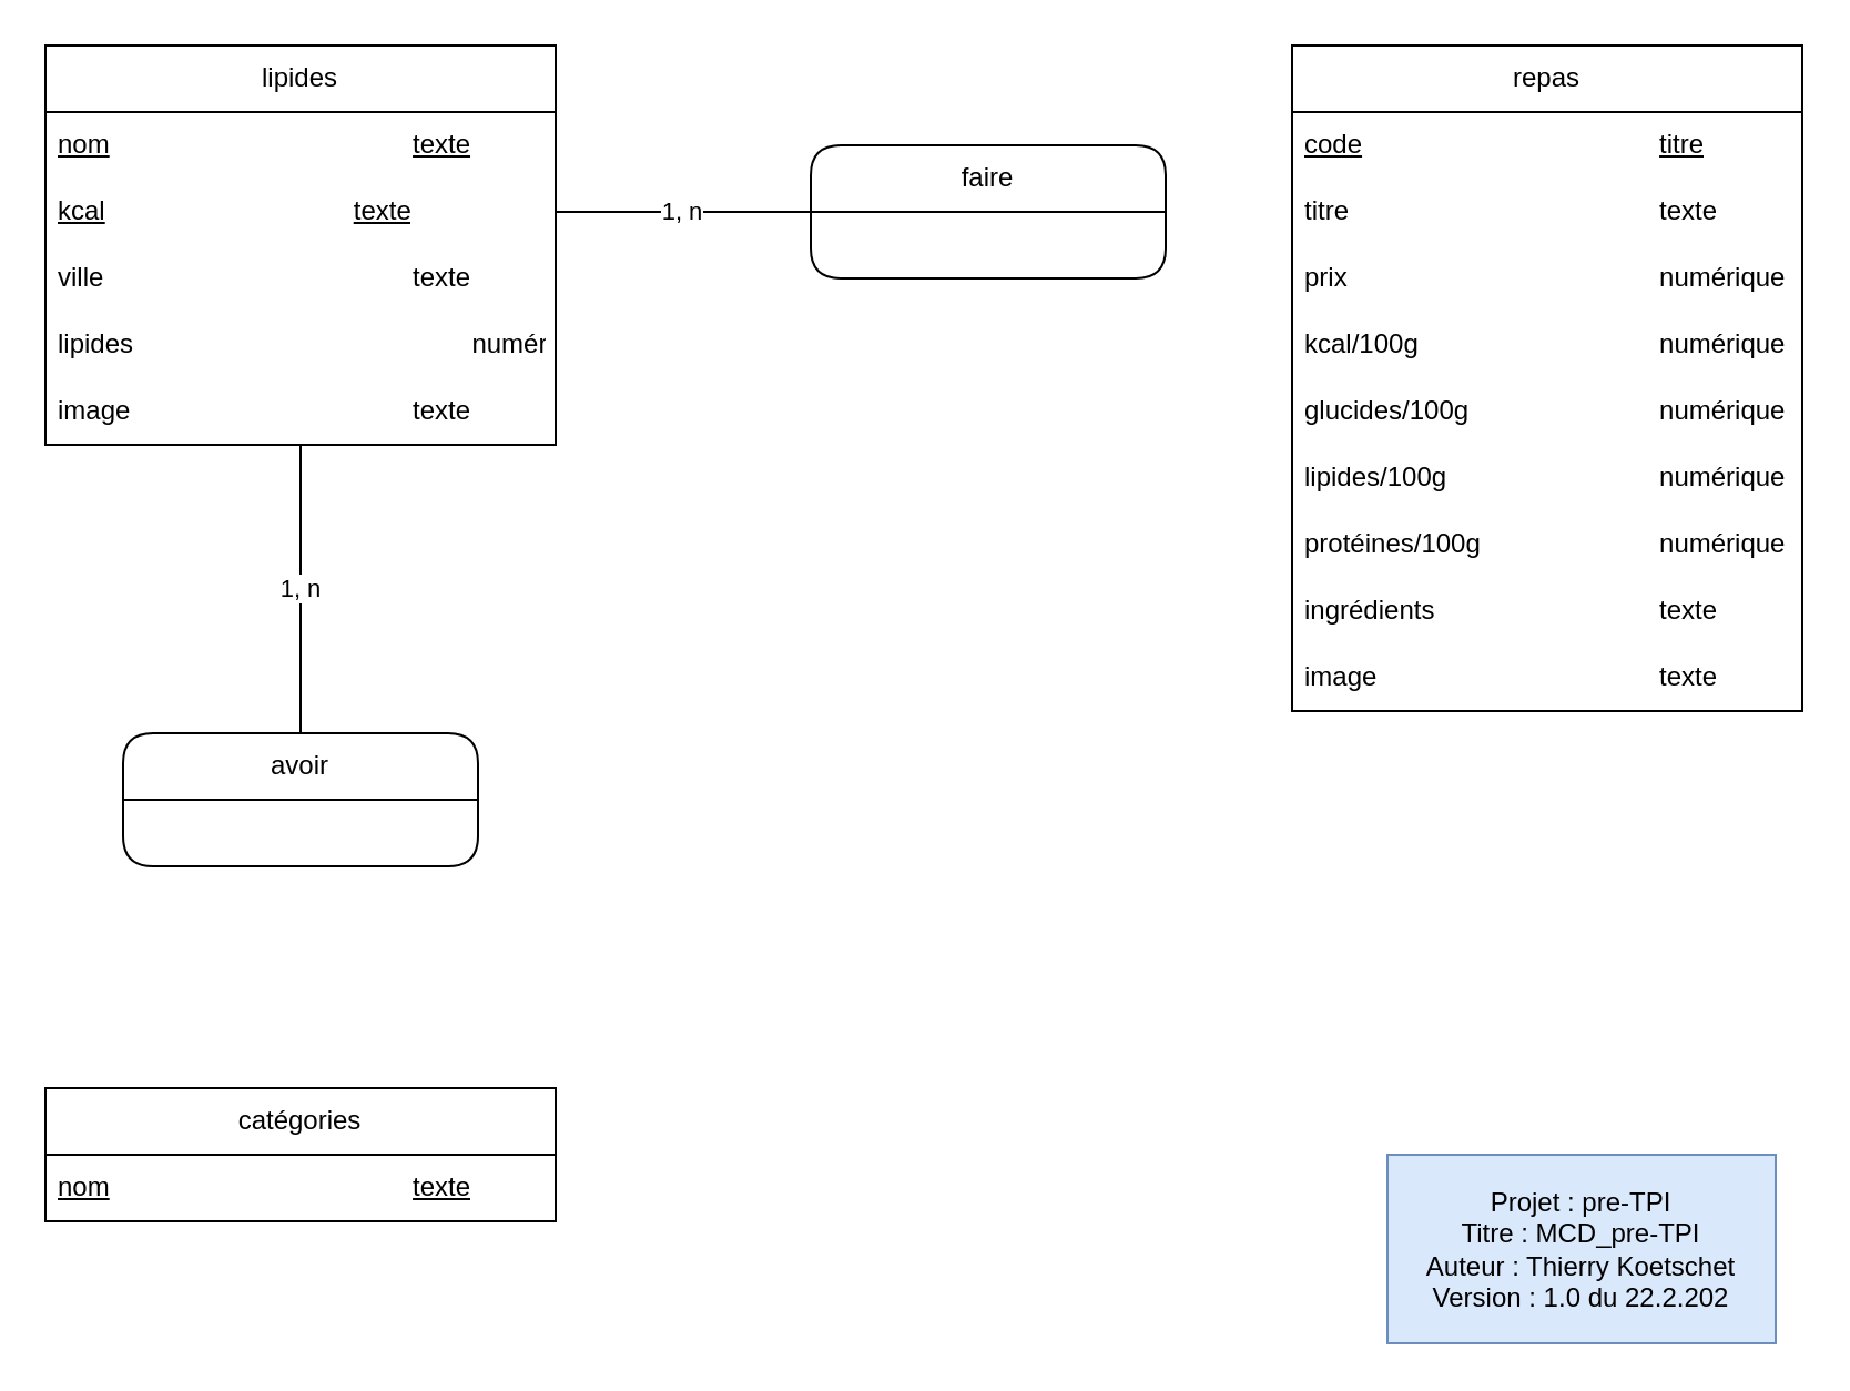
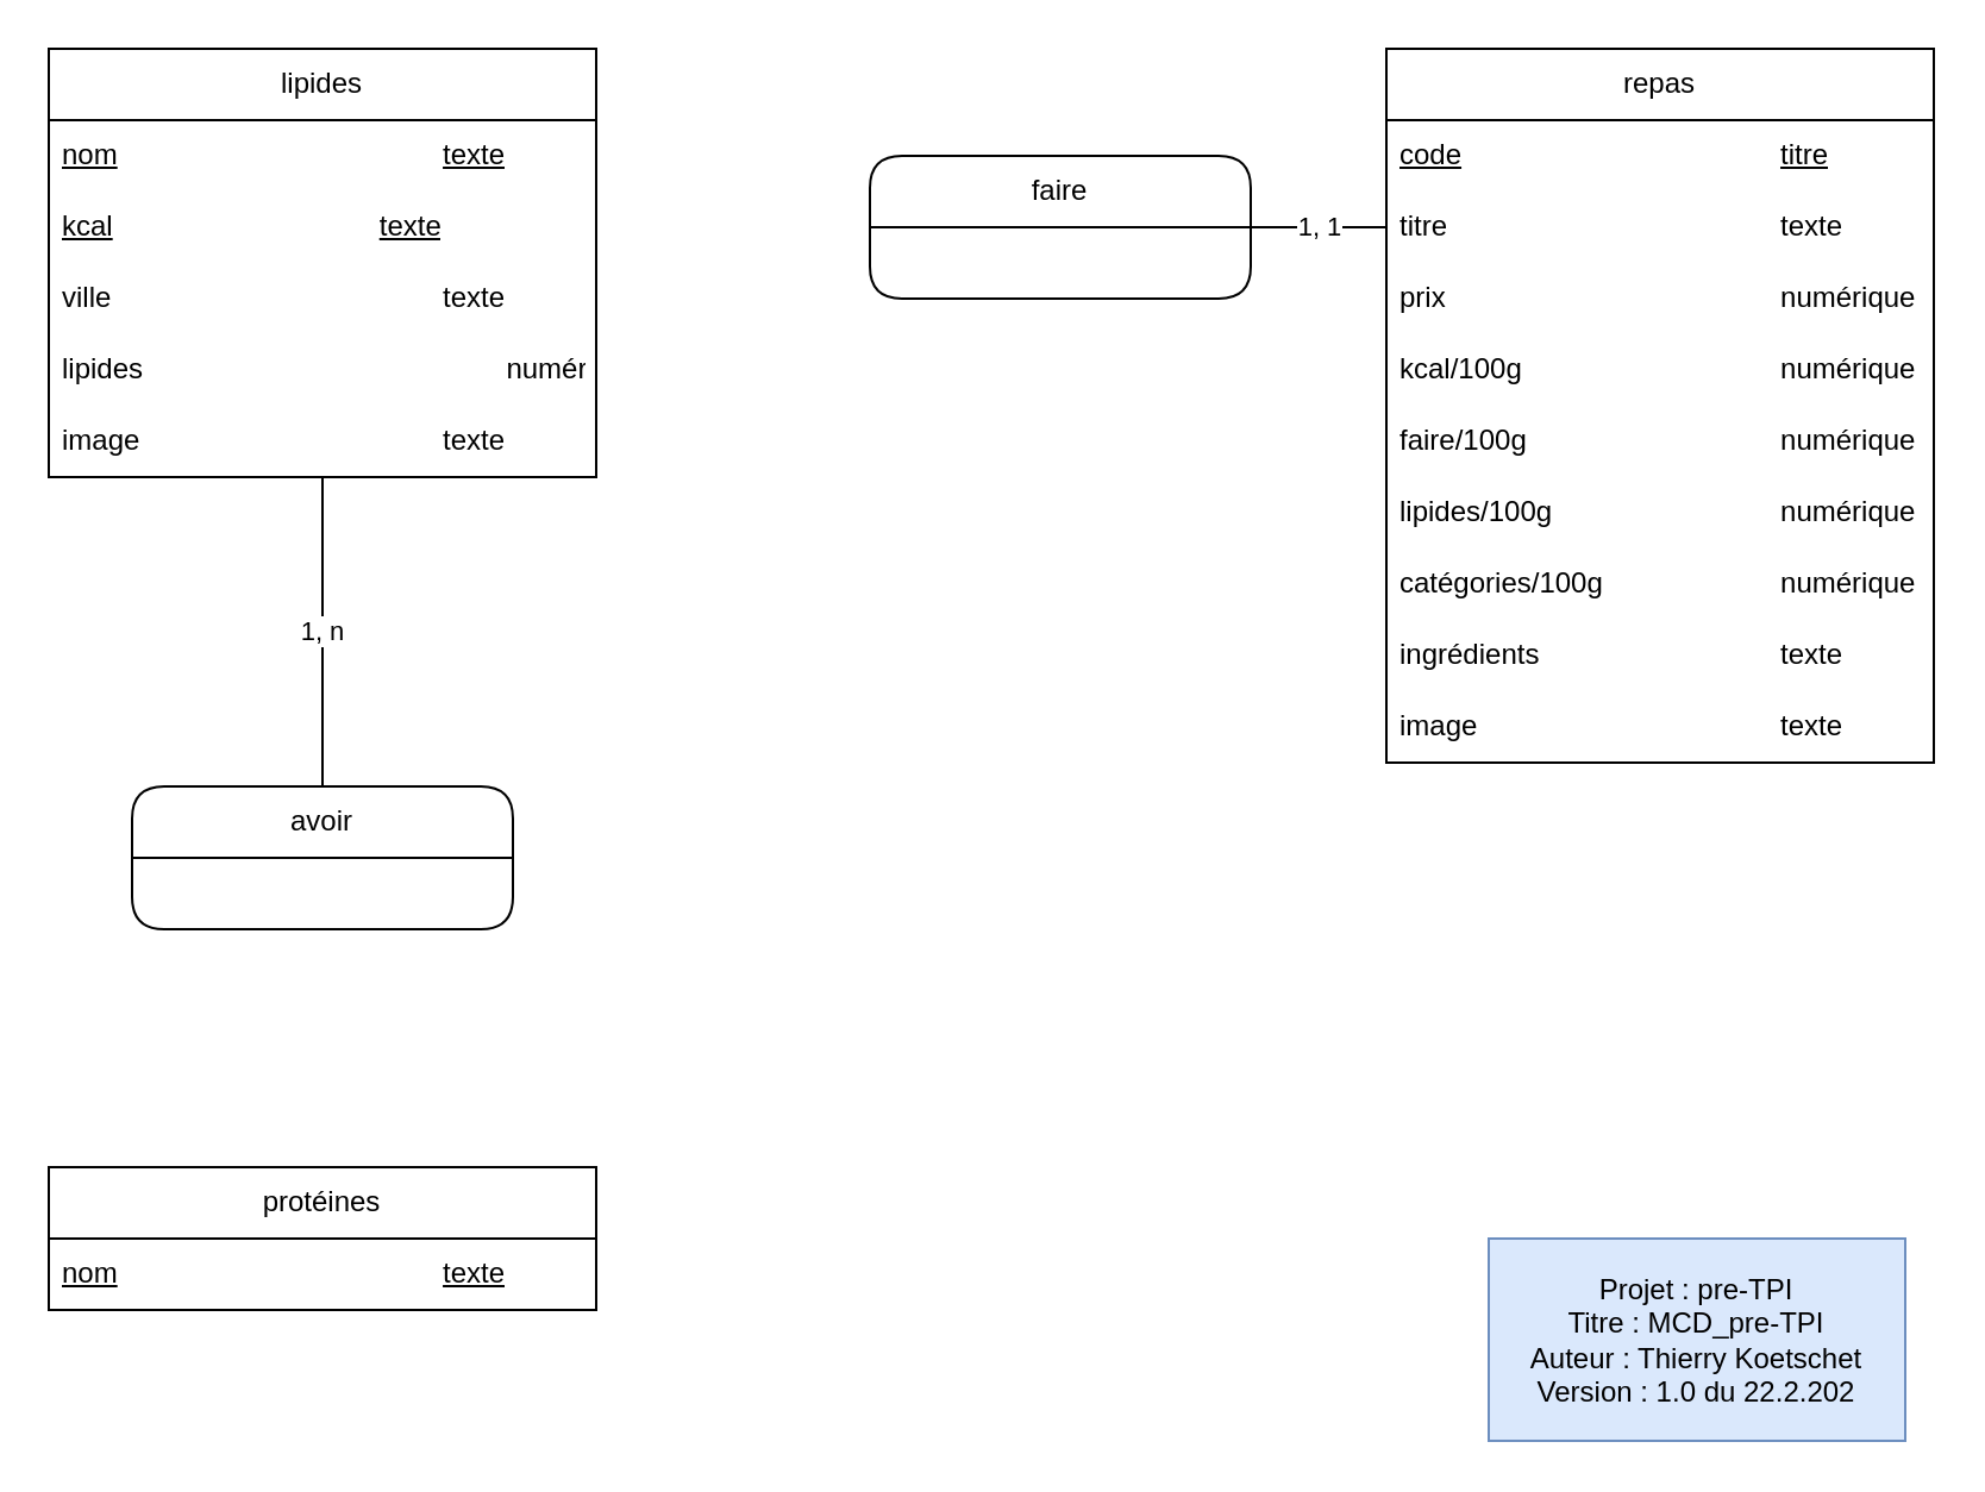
  <mxCell id="0" />
  <mxCell id="1" parent="0" />
  <mxCell id="2" value="lipides" style="swimlane;fontStyle=0;childLayout=stackLayout;horizontal=1;startSize=30;horizontalStack=0;resizeParent=1;resizeParentMax=0;resizeLast=0;collapsible=1;marginBottom=0;whiteSpace=wrap;html=1;" parent="1" vertex="1"><mxGeometry x="20" y="20" width="230" height="180" as="geometry" /></mxCell>
  <mxCell id="3" value="nom&lt;span style=&quot;white-space: pre;&quot;&gt;&#09;&lt;/span&gt;&lt;span style=&quot;white-space: pre;&quot;&gt;&#09;&lt;/span&gt;&lt;span style=&quot;white-space: pre;&quot;&gt;&#09;&lt;/span&gt;&lt;span style=&quot;white-space: pre;&quot;&gt;&#09;&lt;/span&gt;&lt;span style=&quot;white-space: pre;&quot;&gt;&#09;&lt;/span&gt;&lt;span style=&quot;white-space: pre;&quot;&gt;&#09;&lt;/span&gt;texte" style="text;strokeColor=none;fillColor=none;align=left;verticalAlign=middle;spacingLeft=4;spacingRight=4;overflow=hidden;points=[[0,0.5],[1,0.5]];portConstraint=eastwest;rotatable=0;whiteSpace=wrap;html=1;fontStyle=4" parent="2" vertex="1"><mxGeometry y="30" width="230" height="30" as="geometry" /></mxCell>
  <mxCell id="4" value="kcal&lt;span style=&quot;white-space: pre;&quot;&gt;&#09;&lt;/span&gt;&lt;span style=&quot;white-space: pre;&quot;&gt;&#09;&lt;/span&gt;&lt;span style=&quot;white-space: pre;&quot;&gt;&#09;&lt;/span&gt;&lt;span style=&quot;white-space: pre;&quot;&gt;&#09;&lt;/span&gt;&lt;span style=&quot;white-space: pre;&quot;&gt;&#09;&lt;/span&gt;texte" style="text;strokeColor=none;fillColor=none;align=left;verticalAlign=middle;spacingLeft=4;spacingRight=4;overflow=hidden;points=[[0,0.5],[1,0.5]];portConstraint=eastwest;rotatable=0;whiteSpace=wrap;html=1;fontStyle=4" parent="2" vertex="1"><mxGeometry y="60" width="230" height="30" as="geometry" /></mxCell>
  <mxCell id="5" value="ville&lt;span style=&quot;white-space: pre;&quot;&gt;&#09;&lt;/span&gt;&lt;span style=&quot;white-space: pre;&quot;&gt;&#09;&lt;/span&gt;&lt;span style=&quot;white-space: pre;&quot;&gt;&#09;&lt;/span&gt;&lt;span style=&quot;white-space: pre;&quot;&gt;&#09;&lt;/span&gt;&lt;span style=&quot;white-space: pre;&quot;&gt;&#09;&lt;/span&gt;&lt;span style=&quot;white-space: pre;&quot;&gt;&#09;&lt;/span&gt;texte" style="text;strokeColor=none;fillColor=none;align=left;verticalAlign=middle;spacingLeft=4;spacingRight=4;overflow=hidden;points=[[0,0.5],[1,0.5]];portConstraint=eastwest;rotatable=0;whiteSpace=wrap;html=1;" parent="2" vertex="1"><mxGeometry y="90" width="230" height="30" as="geometry" /></mxCell>
  <mxCell id="6" value="lipides&lt;span style=&quot;white-space: pre;&quot;&gt;&#09;&lt;/span&gt;&lt;span style=&quot;white-space: pre;&quot;&gt;&#09;&lt;/span&gt;&lt;span style=&quot;white-space: pre;&quot;&gt;&#09;&lt;/span&gt;&lt;span style=&quot;white-space: pre;&quot;&gt;&#09;&lt;/span&gt;&lt;span style=&quot;white-space: pre;&quot;&gt;&#09;&lt;/span&gt;&lt;span style=&quot;white-space: pre;&quot;&gt;&#09;&lt;/span&gt;numérique" style="text;strokeColor=none;fillColor=none;align=left;verticalAlign=middle;spacingLeft=4;spacingRight=4;overflow=hidden;points=[[0,0.5],[1,0.5]];portConstraint=eastwest;rotatable=0;whiteSpace=wrap;html=1;" vertex="1" parent="2"><mxGeometry y="120" width="230" height="30" as="geometry" /></mxCell>
  <mxCell id="7" value="image&lt;span style=&quot;white-space: pre;&quot;&gt;&#09;&lt;/span&gt;&lt;span style=&quot;white-space: pre;&quot;&gt;&#09;&lt;/span&gt;&lt;span style=&quot;white-space: pre;&quot;&gt;&#09;&lt;/span&gt;&lt;span style=&quot;white-space: pre;&quot;&gt;&#09;&lt;/span&gt;&lt;span style=&quot;white-space: pre;&quot;&gt;&#09;&lt;/span&gt;texte" style="text;strokeColor=none;fillColor=none;align=left;verticalAlign=middle;spacingLeft=4;spacingRight=4;overflow=hidden;points=[[0,0.5],[1,0.5]];portConstraint=eastwest;rotatable=0;whiteSpace=wrap;html=1;" parent="2" vertex="1"><mxGeometry y="150" width="230" height="30" as="geometry" /></mxCell>
  <mxCell id="8" value="repas" style="swimlane;fontStyle=0;childLayout=stackLayout;horizontal=1;startSize=30;horizontalStack=0;resizeParent=1;resizeParentMax=0;resizeLast=0;collapsible=1;marginBottom=0;whiteSpace=wrap;html=1;" parent="1" vertex="1"><mxGeometry x="582" y="20" width="230" height="300" as="geometry" /></mxCell>
  <mxCell id="9" value="code&lt;span style=&quot;white-space: pre;&quot;&gt;&#09;&lt;/span&gt;&lt;span style=&quot;white-space: pre;&quot;&gt;&#09;&lt;/span&gt;&lt;span style=&quot;white-space: pre;&quot;&gt;&#09;&lt;/span&gt;&lt;span style=&quot;white-space: pre;&quot;&gt;&#09;&lt;/span&gt;&lt;span style=&quot;white-space: pre;&quot;&gt;&#09;&lt;/span&gt;titre" style="text;strokeColor=none;fillColor=none;align=left;verticalAlign=middle;spacingLeft=4;spacingRight=4;overflow=hidden;points=[[0,0.5],[1,0.5]];portConstraint=eastwest;rotatable=0;whiteSpace=wrap;html=1;fontStyle=4" parent="8" vertex="1"><mxGeometry y="30" width="230" height="30" as="geometry" /></mxCell>
  <mxCell id="10" value="titre&lt;span style=&quot;white-space: pre;&quot;&gt;&#09;&lt;/span&gt;&lt;span style=&quot;white-space: pre;&quot;&gt;&#09;&lt;/span&gt;&lt;span style=&quot;white-space: pre;&quot;&gt;&#09;&lt;/span&gt;&lt;span style=&quot;white-space: pre;&quot;&gt;&#09;&lt;/span&gt;&lt;span style=&quot;white-space: pre;&quot;&gt;&#09;&lt;/span&gt;&lt;span style=&quot;white-space: pre;&quot;&gt;&#09;&lt;/span&gt;texte" style="text;strokeColor=none;fillColor=none;align=left;verticalAlign=middle;spacingLeft=4;spacingRight=4;overflow=hidden;points=[[0,0.5],[1,0.5]];portConstraint=eastwest;rotatable=0;whiteSpace=wrap;html=1;fontStyle=0" parent="8" vertex="1"><mxGeometry y="60" width="230" height="30" as="geometry" /></mxCell>
  <mxCell id="11" value="prix&lt;span style=&quot;white-space: pre;&quot;&gt;&#09;&lt;/span&gt;&lt;span style=&quot;white-space: pre;&quot;&gt;&#09;&lt;/span&gt;&lt;span style=&quot;white-space: pre;&quot;&gt;&#09;&lt;/span&gt;&lt;span style=&quot;white-space: pre;&quot;&gt;&#09;&lt;/span&gt;&lt;span style=&quot;white-space: pre;&quot;&gt;&#09;&lt;/span&gt;&lt;span style=&quot;white-space: pre;&quot;&gt;&#09;&lt;/span&gt;numérique" style="text;strokeColor=none;fillColor=none;align=left;verticalAlign=middle;spacingLeft=4;spacingRight=4;overflow=hidden;points=[[0,0.5],[1,0.5]];portConstraint=eastwest;rotatable=0;whiteSpace=wrap;html=1;" parent="8" vertex="1"><mxGeometry y="90" width="230" height="30" as="geometry" /></mxCell>
  <mxCell id="12" value="kcal/100g&lt;span style=&quot;white-space: pre;&quot;&gt;&#09;&lt;/span&gt;&lt;span style=&quot;white-space: pre;&quot;&gt;&#09;&lt;/span&gt;&lt;span style=&quot;white-space: pre;&quot;&gt;&#09;&lt;/span&gt;&lt;span style=&quot;white-space: pre;&quot;&gt;&#09;&lt;/span&gt;&lt;span style=&quot;white-space: pre;&quot;&gt;&#09;&lt;/span&gt;numérique" style="text;strokeColor=none;fillColor=none;align=left;verticalAlign=middle;spacingLeft=4;spacingRight=4;overflow=hidden;points=[[0,0.5],[1,0.5]];portConstraint=eastwest;rotatable=0;whiteSpace=wrap;html=1;" parent="8" vertex="1"><mxGeometry y="120" width="230" height="30" as="geometry" /></mxCell>
- <mxCell id="13" value="glucides/100g&lt;span style=&quot;white-space: pre;&quot;&gt;&#09;&lt;/span&gt;&lt;span style=&quot;white-space: pre;&quot;&gt;&#09;&lt;/span&gt;&lt;span style=&quot;white-space: pre;&quot;&gt;&#09;&lt;/span&gt;&lt;span style=&quot;white-space: pre;&quot;&gt;&#09;&lt;/span&gt;numérique" style="text;strokeColor=none;fillColor=none;align=left;verticalAlign=middle;spacingLeft=4;spacingRight=4;overflow=hidden;points=[[0,0.5],[1,0.5]];portConstraint=eastwest;rotatable=0;whiteSpace=wrap;html=1;" parent="8" vertex="1"><mxGeometry y="150" width="230" height="30" as="geometry" /></mxCell>
+ <mxCell id="13" value="faire/100g&lt;span style=&quot;white-space: pre;&quot;&gt;&#09;&lt;/span&gt;&lt;span style=&quot;white-space: pre;&quot;&gt;&#09;&lt;/span&gt;&lt;span style=&quot;white-space: pre;&quot;&gt;&#09;&lt;/span&gt;&lt;span style=&quot;white-space: pre;&quot;&gt;&#09;&lt;/span&gt;numérique" style="text;strokeColor=none;fillColor=none;align=left;verticalAlign=middle;spacingLeft=4;spacingRight=4;overflow=hidden;points=[[0,0.5],[1,0.5]];portConstraint=eastwest;rotatable=0;whiteSpace=wrap;html=1;" parent="8" vertex="1"><mxGeometry y="150" width="230" height="30" as="geometry" /></mxCell>
  <mxCell id="14" value="lipides/100g&lt;span style=&quot;white-space: pre;&quot;&gt;&#09;&lt;/span&gt;&lt;span style=&quot;white-space: pre;&quot;&gt;&#09;&lt;/span&gt;&lt;span style=&quot;white-space: pre;&quot;&gt;&#09;&lt;/span&gt;&lt;span style=&quot;white-space: pre;&quot;&gt;&#09;&lt;/span&gt;numérique" style="text;strokeColor=none;fillColor=none;align=left;verticalAlign=middle;spacingLeft=4;spacingRight=4;overflow=hidden;points=[[0,0.5],[1,0.5]];portConstraint=eastwest;rotatable=0;whiteSpace=wrap;html=1;" parent="8" vertex="1"><mxGeometry y="180" width="230" height="30" as="geometry" /></mxCell>
- <mxCell id="15" value="protéines/100g&lt;span style=&quot;white-space: pre;&quot;&gt;&#09;&lt;/span&gt;&lt;span style=&quot;white-space: pre;&quot;&gt;&#09;&lt;/span&gt;&lt;span style=&quot;white-space: pre;&quot;&gt;&#09;&lt;/span&gt;numérique" style="text;strokeColor=none;fillColor=none;align=left;verticalAlign=middle;spacingLeft=4;spacingRight=4;overflow=hidden;points=[[0,0.5],[1,0.5]];portConstraint=eastwest;rotatable=0;whiteSpace=wrap;html=1;" parent="8" vertex="1"><mxGeometry y="210" width="230" height="30" as="geometry" /></mxCell>
+ <mxCell id="15" value="catégories/100g&lt;span style=&quot;white-space: pre;&quot;&gt;&#09;&lt;/span&gt;&lt;span style=&quot;white-space: pre;&quot;&gt;&#09;&lt;/span&gt;&lt;span style=&quot;white-space: pre;&quot;&gt;&#09;&lt;/span&gt;numérique" style="text;strokeColor=none;fillColor=none;align=left;verticalAlign=middle;spacingLeft=4;spacingRight=4;overflow=hidden;points=[[0,0.5],[1,0.5]];portConstraint=eastwest;rotatable=0;whiteSpace=wrap;html=1;" parent="8" vertex="1"><mxGeometry y="210" width="230" height="30" as="geometry" /></mxCell>
  <mxCell id="16" value="ingrédients&lt;span style=&quot;white-space: pre;&quot;&gt;&#09;&lt;/span&gt;&lt;span style=&quot;white-space: pre;&quot;&gt;&#09;&lt;/span&gt;&lt;span style=&quot;white-space: pre;&quot;&gt;&#09;&lt;/span&gt;&lt;span style=&quot;white-space: pre;&quot;&gt;&#09;&lt;/span&gt;texte" style="text;strokeColor=none;fillColor=none;align=left;verticalAlign=middle;spacingLeft=4;spacingRight=4;overflow=hidden;points=[[0,0.5],[1,0.5]];portConstraint=eastwest;rotatable=0;whiteSpace=wrap;html=1;" parent="8" vertex="1"><mxGeometry y="240" width="230" height="30" as="geometry" /></mxCell>
  <mxCell id="17" value="image&lt;span style=&quot;white-space: pre;&quot;&gt;&#09;&lt;/span&gt;&lt;span style=&quot;white-space: pre;&quot;&gt;&#09;&lt;/span&gt;&lt;span style=&quot;white-space: pre;&quot;&gt;&#09;&lt;/span&gt;&lt;span style=&quot;white-space: pre;&quot;&gt;&#09;&lt;/span&gt;&lt;span style=&quot;white-space: pre;&quot;&gt;&#09;&lt;/span&gt;texte" style="text;strokeColor=none;fillColor=none;align=left;verticalAlign=middle;spacingLeft=4;spacingRight=4;overflow=hidden;points=[[0,0.5],[1,0.5]];portConstraint=eastwest;rotatable=0;whiteSpace=wrap;html=1;" vertex="1" parent="8"><mxGeometry y="270" width="230" height="30" as="geometry" /></mxCell>
- <mxCell id="18" value="catégories" style="swimlane;fontStyle=0;childLayout=stackLayout;horizontal=1;startSize=30;horizontalStack=0;resizeParent=1;resizeParentMax=0;resizeLast=0;collapsible=1;marginBottom=0;whiteSpace=wrap;html=1;" parent="1" vertex="1"><mxGeometry x="20" y="490" width="230" height="60" as="geometry" /></mxCell>
+ <mxCell id="18" value="protéines" style="swimlane;fontStyle=0;childLayout=stackLayout;horizontal=1;startSize=30;horizontalStack=0;resizeParent=1;resizeParentMax=0;resizeLast=0;collapsible=1;marginBottom=0;whiteSpace=wrap;html=1;" parent="1" vertex="1"><mxGeometry x="20" y="490" width="230" height="60" as="geometry" /></mxCell>
  <mxCell id="19" value="nom&lt;span style=&quot;white-space: pre;&quot;&gt;&#09;&lt;/span&gt;&lt;span style=&quot;white-space: pre;&quot;&gt;&#09;&lt;/span&gt;&lt;span style=&quot;white-space: pre;&quot;&gt;&#09;&lt;/span&gt;&lt;span style=&quot;white-space: pre;&quot;&gt;&#09;&lt;/span&gt;&lt;span style=&quot;white-space: pre;&quot;&gt;&#09;&lt;/span&gt;&lt;span style=&quot;white-space: pre;&quot;&gt;&#09;&lt;/span&gt;texte" style="text;strokeColor=none;fillColor=none;align=left;verticalAlign=middle;spacingLeft=4;spacingRight=4;overflow=hidden;points=[[0,0.5],[1,0.5]];portConstraint=eastwest;rotatable=0;whiteSpace=wrap;html=1;fontStyle=4" parent="18" vertex="1"><mxGeometry y="30" width="230" height="30" as="geometry" /></mxCell>
  <mxCell id="20" value="Projet : pre-TPI&lt;br&gt;Titre : MCD_pre-TPI&lt;br&gt;Auteur : Thierry Koetschet&lt;br&gt;Version : 1.0 du 22.2.202" style="rounded=0;whiteSpace=wrap;html=1;fillColor=#dae8fc;strokeColor=#6c8ebf;" parent="1" vertex="1"><mxGeometry x="625" y="520" width="175" height="85" as="geometry" /></mxCell>
  <mxCell id="21" value="1, n" style="edgeStyle=orthogonalEdgeStyle;rounded=0;orthogonalLoop=1;jettySize=auto;html=1;exitX=0.5;exitY=0;exitDx=0;exitDy=0;entryX=0.5;entryY=1;entryDx=0;entryDy=0;entryPerimeter=0;endArrow=none;endFill=0;" parent="1" source="22" target="7" edge="1"><mxGeometry relative="1" as="geometry" /></mxCell>
  <mxCell id="22" value="avoir" style="swimlane;fontStyle=0;childLayout=stackLayout;horizontal=1;startSize=30;horizontalStack=0;resizeParent=1;resizeParentMax=0;resizeLast=0;collapsible=1;marginBottom=0;whiteSpace=wrap;html=1;gradientColor=none;rounded=1;" parent="1" vertex="1"><mxGeometry x="55" y="330" width="160" height="60" as="geometry" /></mxCell>
- <mxCell id="23" value="1, n" style="edgeStyle=orthogonalEdgeStyle;rounded=0;orthogonalLoop=1;jettySize=auto;html=1;exitX=0;exitY=0.5;exitDx=0;exitDy=0;entryX=1;entryY=0.5;entryDx=0;entryDy=0;endArrow=none;endFill=0;" parent="1" source="25" target="4" edge="1"><mxGeometry relative="1" as="geometry" /></mxCell>
+ <mxCell id="24" value="1, 1" style="edgeStyle=orthogonalEdgeStyle;rounded=0;orthogonalLoop=1;jettySize=auto;html=1;exitX=1;exitY=0.5;exitDx=0;exitDy=0;entryX=0;entryY=0.5;entryDx=0;entryDy=0;endArrow=none;endFill=0;" parent="1" source="25" target="10" edge="1"><mxGeometry relative="1" as="geometry" /></mxCell>
  <mxCell id="25" value="faire" style="swimlane;fontStyle=0;childLayout=stackLayout;horizontal=1;startSize=30;horizontalStack=0;resizeParent=1;resizeParentMax=0;resizeLast=0;collapsible=1;marginBottom=0;whiteSpace=wrap;html=1;gradientColor=none;rounded=1;" parent="1" vertex="1"><mxGeometry x="365" y="65" width="160" height="60" as="geometry" /></mxCell>
